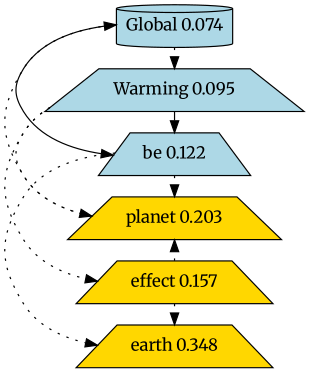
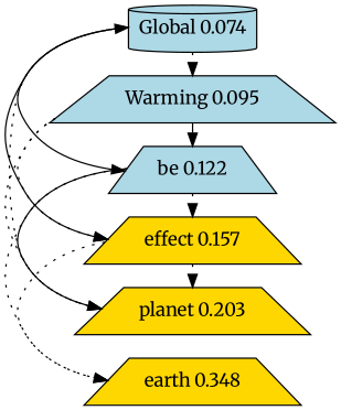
  digraph {
    fontname=Merriweather
    rankdir=LR
    node [fillcolor=lightblue fontname=Merriweather shape=trapezium style=filled]
    edge [constraint=false fontname=Merriweather style=dotted]
    n1 [label="Global 0.074" shape=cylinder]
    n2 [label="Warming 0.095"]
    n3 [label="be 0.122"]
    n4 [fillcolor=gold label="effect 0.157"]
    n5 [fillcolor=gold label="planet 0.203"]
    n6 [fillcolor=gold label="earth 0.348"]
    n1 -> n2
    n1 -> n3 [style=solid]
+   n1 -> n4 [style=solid]
    n2 -> n3 [style=solid]
    n2 -> n4
    n2 -> n5
-   n3 -> n5
+   n3 -> n4
+   n3 -> n5 [style=solid]
    n3 -> n6
    n4 -> n5
    n4 -> n6
    n5 -> n1
  }
